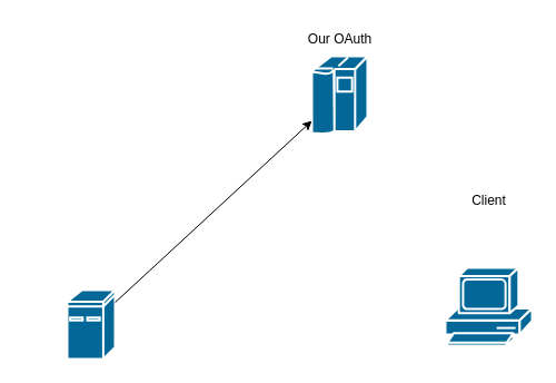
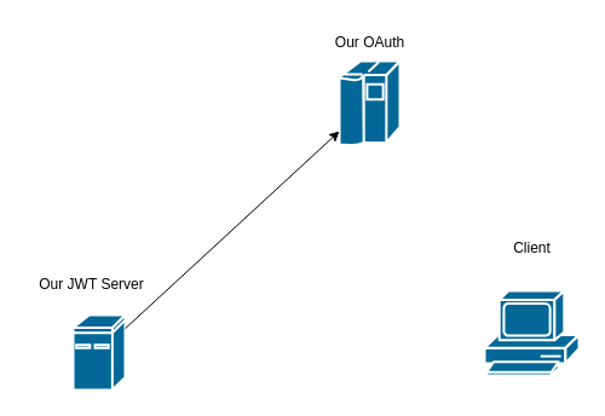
  <mxCell id="0" />
  <mxCell id="1" parent="0" />
  <mxCell id="2" value="" style="shape=mxgraph.cisco.computers_and_peripherals.ibm_mini_as400;sketch=0;html=1;pointerEvents=1;dashed=0;fillColor=#036897;strokeColor=#ffffff;strokeWidth=2;verticalLabelPosition=bottom;verticalAlign=top;align=center;outlineConnect=0;container=1;" vertex="1" parent="1"><mxGeometry x="60" y="260" width="43" height="62" as="geometry" /></mxCell>
  <mxCell id="3" value="" style="shape=mxgraph.cisco.computers_and_peripherals.ibm_mainframe;sketch=0;html=1;pointerEvents=1;dashed=0;fillColor=#036897;strokeColor=#ffffff;strokeWidth=2;verticalLabelPosition=bottom;verticalAlign=top;align=center;outlineConnect=0;" vertex="1" parent="1"><mxGeometry x="280" y="50" width="50" height="70" as="geometry" /></mxCell>
  <mxCell id="4" value="Our OAuth" style="text;html=1;align=center;verticalAlign=middle;resizable=0;points=[];autosize=1;strokeColor=none;fillColor=none;" vertex="1" parent="1"><mxGeometry x="255" y="20" width="100" height="30" as="geometry" /></mxCell>
+ <mxCell id="5" value="Our JWT Server" style="text;html=1;align=center;verticalAlign=middle;resizable=0;points=[];autosize=1;strokeColor=none;fillColor=none;" vertex="1" parent="1"><mxGeometry x="20" y="220" width="110" height="30" as="geometry" /></mxCell>
  <mxCell id="6" value="" style="endArrow=classic;html=1;rounded=0;" edge="1" parent="1" source="2" target="3"><mxGeometry width="50" height="50" relative="1" as="geometry"><mxPoint x="320" y="310" as="sourcePoint" /><mxPoint x="370" y="260" as="targetPoint" /></mxGeometry></mxCell>
  <mxCell id="7" value="" style="shape=mxgraph.cisco.computers_and_peripherals.pc;sketch=0;html=1;pointerEvents=1;dashed=0;fillColor=#036897;strokeColor=#ffffff;strokeWidth=2;verticalLabelPosition=bottom;verticalAlign=top;align=center;outlineConnect=0;" vertex="1" parent="1"><mxGeometry x="400" y="240" width="78" height="70" as="geometry" /></mxCell>
- <mxCell id="8" value="Client" style="text;html=1;align=center;verticalAlign=middle;resizable=0;points=[];autosize=1;strokeColor=none;fillColor=none;" vertex="1" parent="1"><mxGeometry x="414" y="165" width="50" height="30" as="geometry" /></mxCell>
+ <mxCell id="8" value="Client" style="text;html=1;align=center;verticalAlign=middle;resizable=0;points=[];autosize=1;strokeColor=none;fillColor=none;" vertex="1" parent="1"><mxGeometry x="414" y="190" width="50" height="30" as="geometry" /></mxCell>
